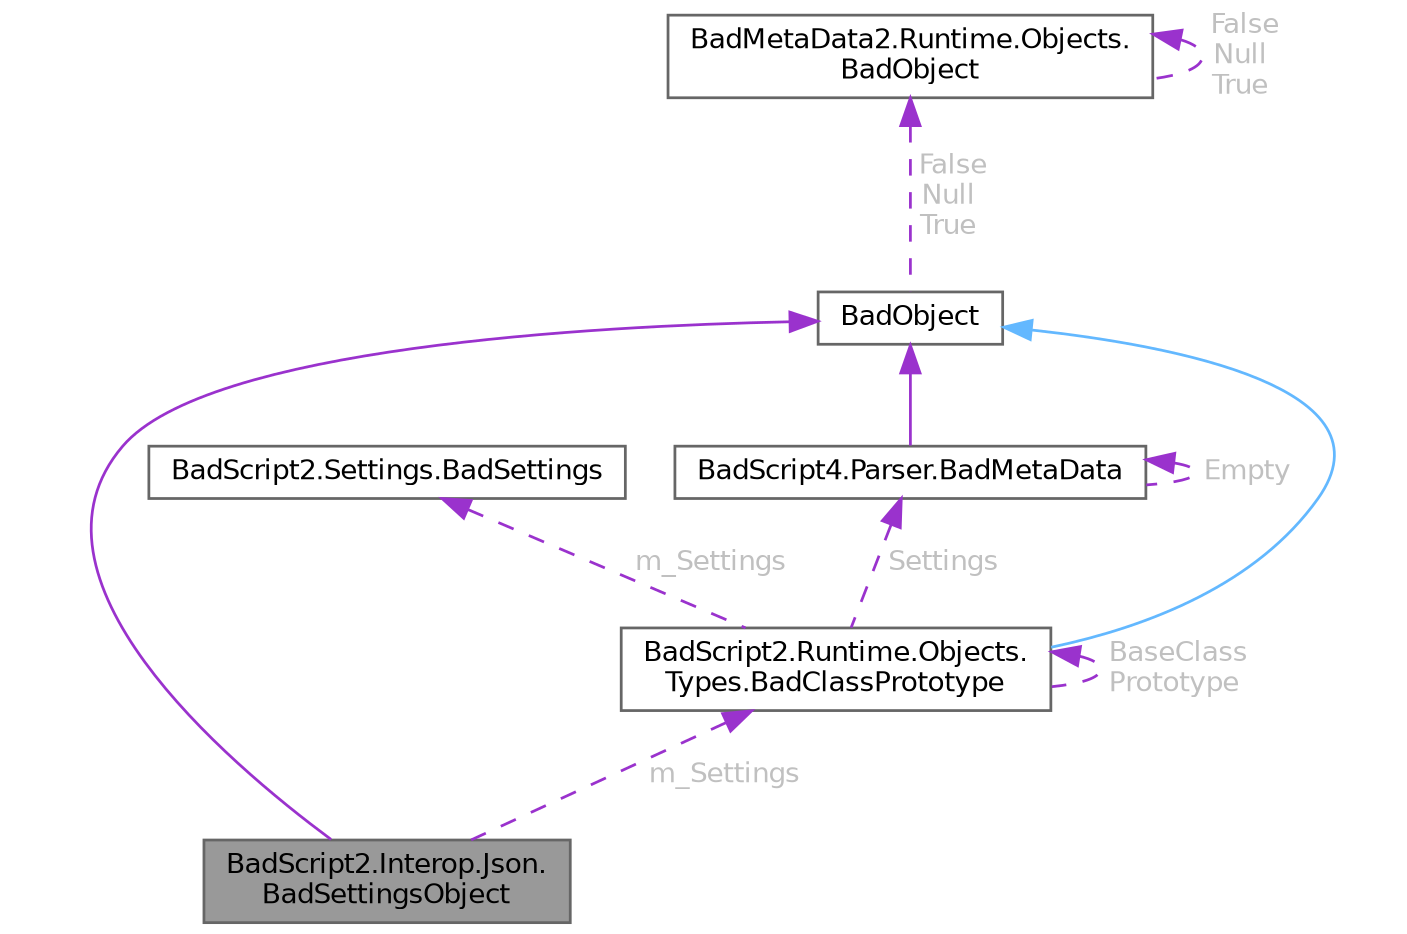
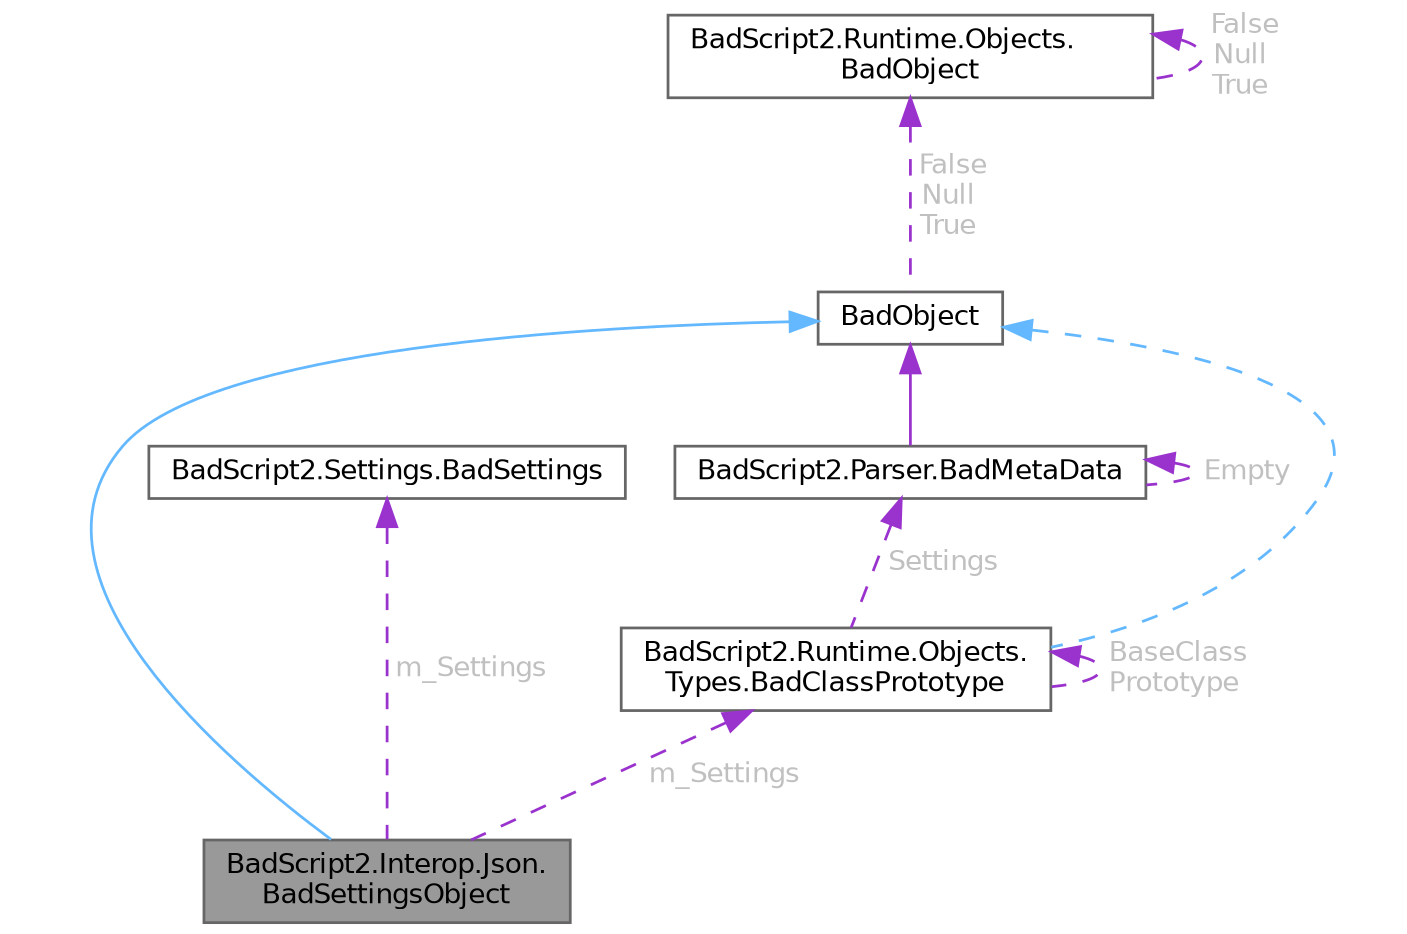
  digraph {
    rankdir=TB
    node [color=gray40 fillcolor=white fontname=Helvetica fontsize=10 shape=box style=filled]
    edge [color=darkorchid3 dir=back fontname=Helvetica fontsize=10 labelfontname=Helvetica labelfontsize=10 style=dashed fontcolor=grey]
    n1 [fillcolor=grey60 fontcolor=black height=0.2 label="BadScript2.Interop.Json.\lBadSettingsObject" width=0.4]
    n2 [height=0.2 label=BadObject width=0.4]
    n3 [height=0.2 label="BadScript2.Runtime.Objects.\lTypes.BadClassPrototype" width=0.4]
-   n4 [height=0.2 label="BadScript4.Parser.BadMetaData" width=0.4]
-   n5 [height=0.2 label="BadMetaData2.Runtime.Objects.\lBadObject" width=0.4]
+   n4 [height=0.2 label="BadScript2.Parser.BadMetaData" width=0.4]
+   n5 [height=0.2 label="BadScript2.Runtime.Objects.\lBadObject" width=0.4]
    n6 [height=0.2 label="BadScript2.Settings.BadSettings" width=0.4]
-   n2 -> n1 [style=solid fontcolor=""]
-   n2 -> n3 [color=steelblue1 style=solid fontcolor=""]
+   n2 -> n1 [color=steelblue1 style=solid fontcolor=""]
+   n2 -> n3 [color=steelblue1 fontcolor=""]
    n2 -> n4 [style=solid fontcolor=""]
    n3 -> n1 [label=" m_Settings"]
    n3 -> n3 [label=" BaseClass\nPrototype"]
    n4 -> n3 [label=" Settings"]
    n4 -> n4 [label=" Empty"]
    n5 -> n2 [label=" False\nNull\nTrue"]
    n5 -> n5 [label=" False\nNull\nTrue"]
-   n6 -> n3 [label=" m_Settings"]
+   n6 -> n1 [label=" m_Settings"]
  }
